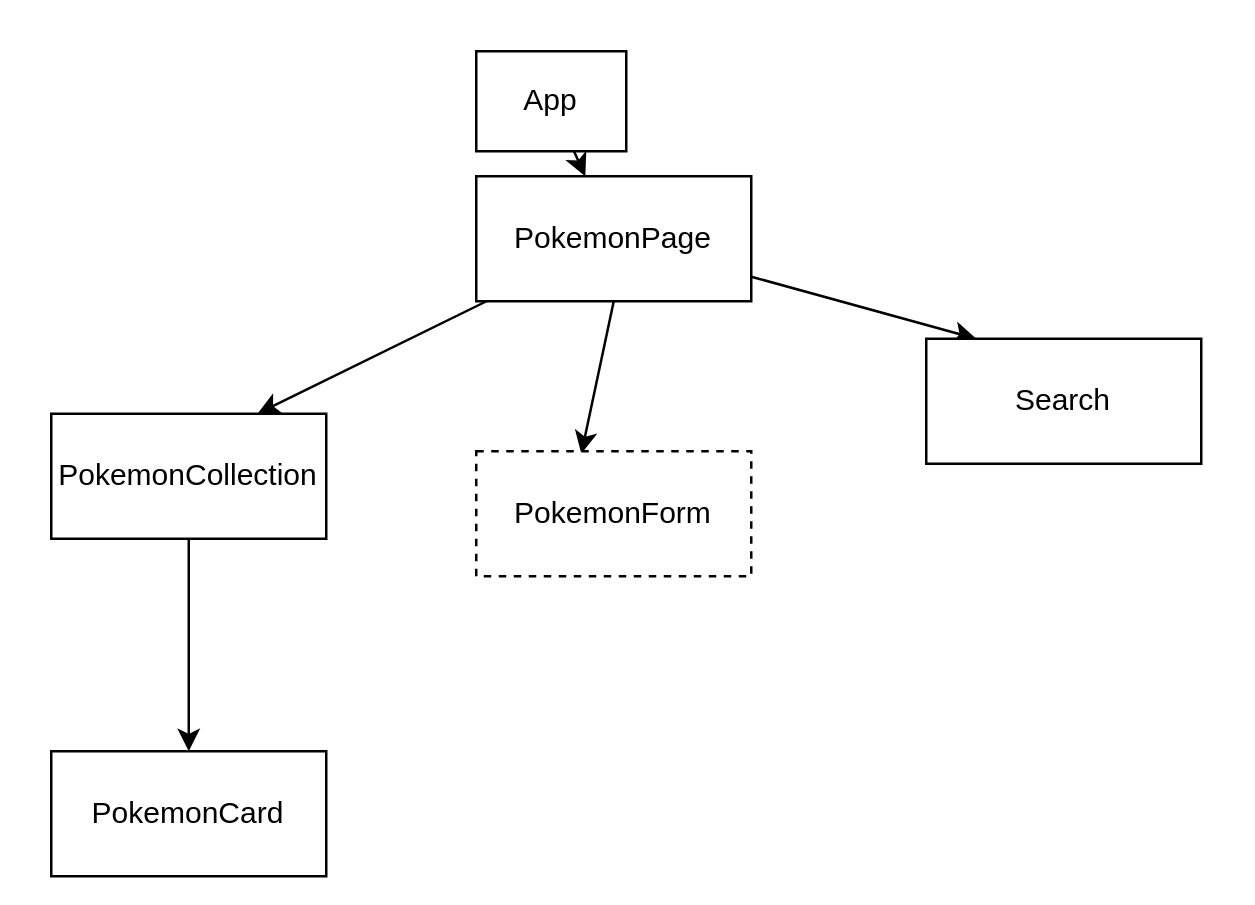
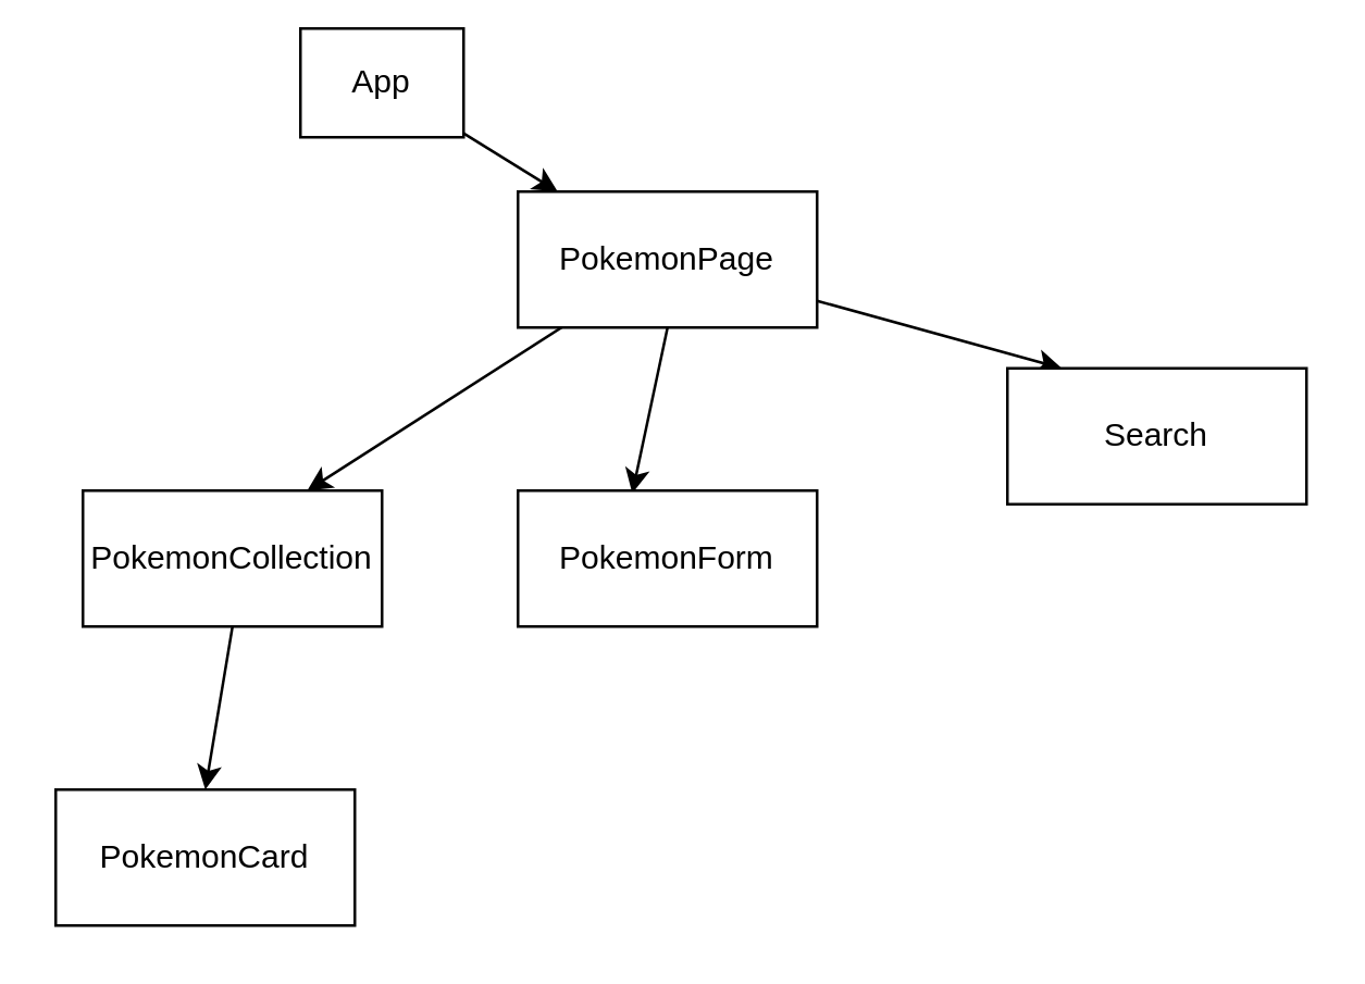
  <mxCell id="0" />
  <mxCell id="1" parent="0" />
  <mxCell id="2" value="" style="edgeStyle=none;html=1;" edge="1" parent="1" source="3" target="7"><mxGeometry relative="1" as="geometry" /></mxCell>
- <mxCell id="3" value="App" style="whiteSpace=wrap;html=1;" vertex="1" parent="1"><mxGeometry x="190" y="20" width="60" height="40" as="geometry" /></mxCell>
+ <mxCell id="3" value="App" style="whiteSpace=wrap;html=1;" vertex="1" parent="1"><mxGeometry x="110" y="10" width="60" height="40" as="geometry" /></mxCell>
  <mxCell id="4" style="edgeStyle=none;html=1;entryX=0.75;entryY=0;entryDx=0;entryDy=0;" edge="1" parent="1" source="7" target="9"><mxGeometry relative="1" as="geometry" /></mxCell>
  <mxCell id="5" style="edgeStyle=none;html=1;exitX=0.5;exitY=1;exitDx=0;exitDy=0;entryX=0.382;entryY=0.02;entryDx=0;entryDy=0;entryPerimeter=0;" edge="1" parent="1" source="7" target="10"><mxGeometry relative="1" as="geometry" /></mxCell>
  <mxCell id="6" style="edgeStyle=none;html=1;entryX=0.182;entryY=0;entryDx=0;entryDy=0;entryPerimeter=0;" edge="1" parent="1" source="7" target="11"><mxGeometry relative="1" as="geometry" /></mxCell>
  <mxCell id="7" value="PokemonPage" style="whiteSpace=wrap;html=1;" vertex="1" parent="1"><mxGeometry x="190" y="70" width="110" height="50" as="geometry" /></mxCell>
  <mxCell id="8" style="edgeStyle=none;html=1;exitX=0.5;exitY=1;exitDx=0;exitDy=0;entryX=0.5;entryY=0;entryDx=0;entryDy=0;" edge="1" parent="1" source="9" target="12"><mxGeometry relative="1" as="geometry" /></mxCell>
- <mxCell id="9" value="PokemonCollection" style="whiteSpace=wrap;html=1;" vertex="1" parent="1"><mxGeometry x="20" y="165" width="110" height="50" as="geometry" /></mxCell>
- <mxCell id="10" value="PokemonForm" style="whiteSpace=wrap;html=1;dashed=1;" vertex="1" parent="1"><mxGeometry x="190" y="180" width="110" height="50" as="geometry" /></mxCell>
+ <mxCell id="9" value="PokemonCollection" style="whiteSpace=wrap;html=1;" vertex="1" parent="1"><mxGeometry x="30" y="180" width="110" height="50" as="geometry" /></mxCell>
+ <mxCell id="10" value="PokemonForm" style="whiteSpace=wrap;html=1;" vertex="1" parent="1"><mxGeometry x="190" y="180" width="110" height="50" as="geometry" /></mxCell>
  <mxCell id="11" value="Search" style="whiteSpace=wrap;html=1;" vertex="1" parent="1"><mxGeometry x="370" y="135" width="110" height="50" as="geometry" /></mxCell>
- <mxCell id="12" value="PokemonCard" style="whiteSpace=wrap;html=1;" vertex="1" parent="1"><mxGeometry x="20" y="300" width="110" height="50" as="geometry" /></mxCell>
+ <mxCell id="12" value="PokemonCard" style="whiteSpace=wrap;html=1;" vertex="1" parent="1"><mxGeometry x="20" y="290" width="110" height="50" as="geometry" /></mxCell>
